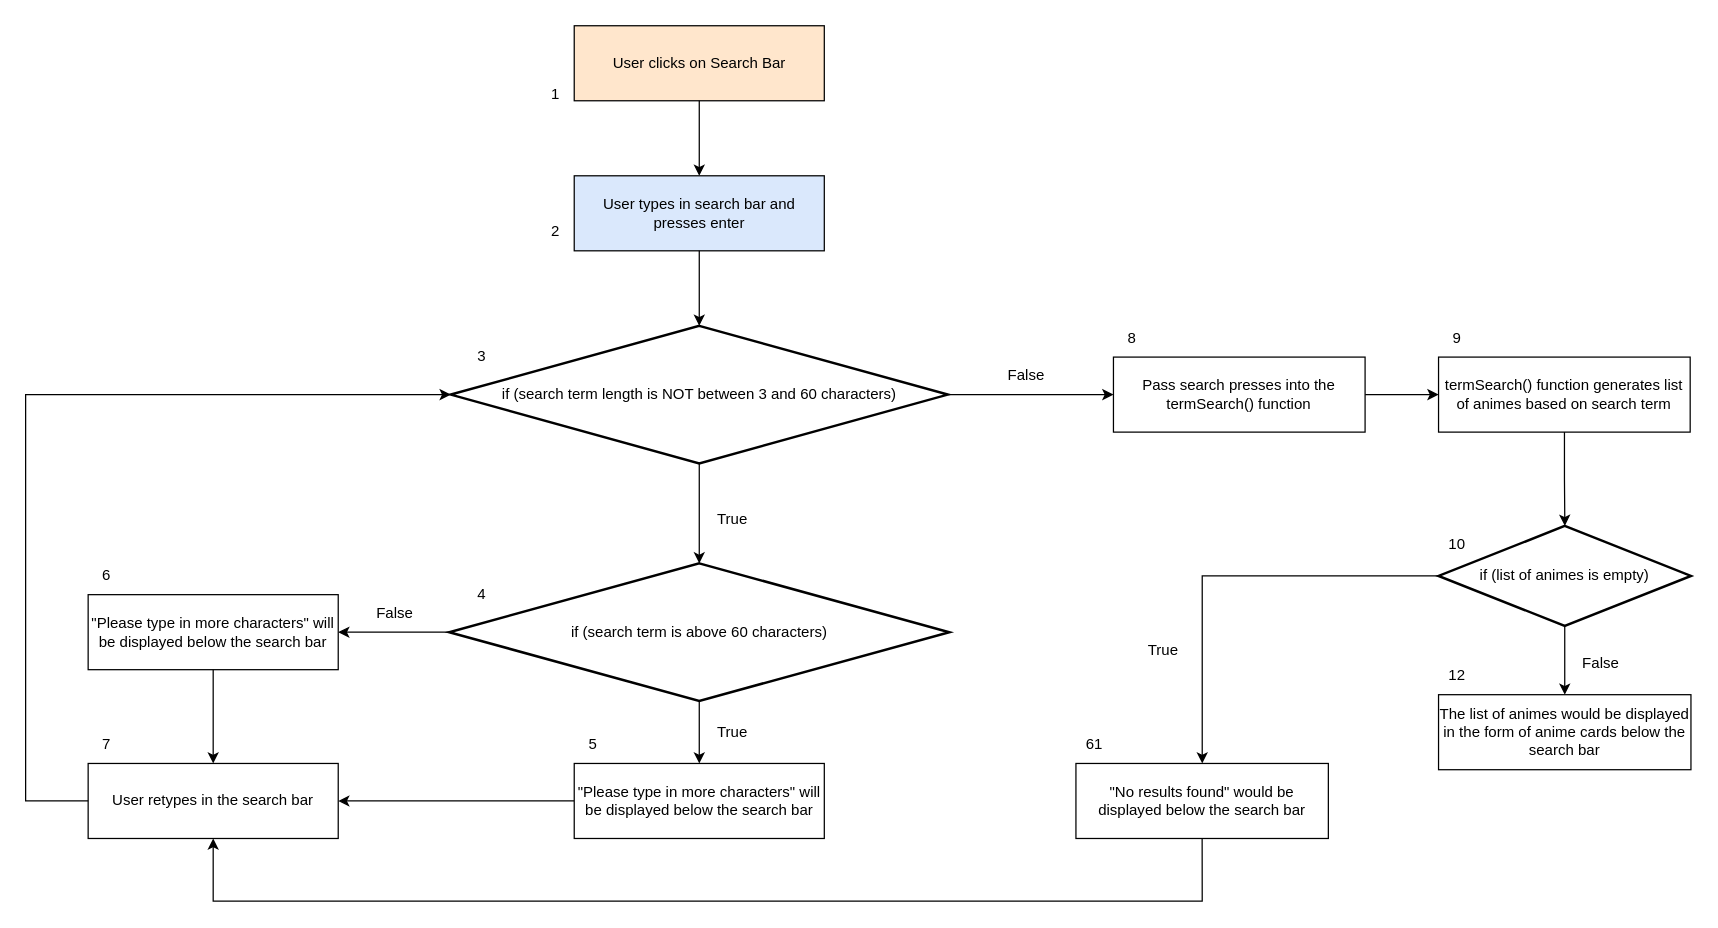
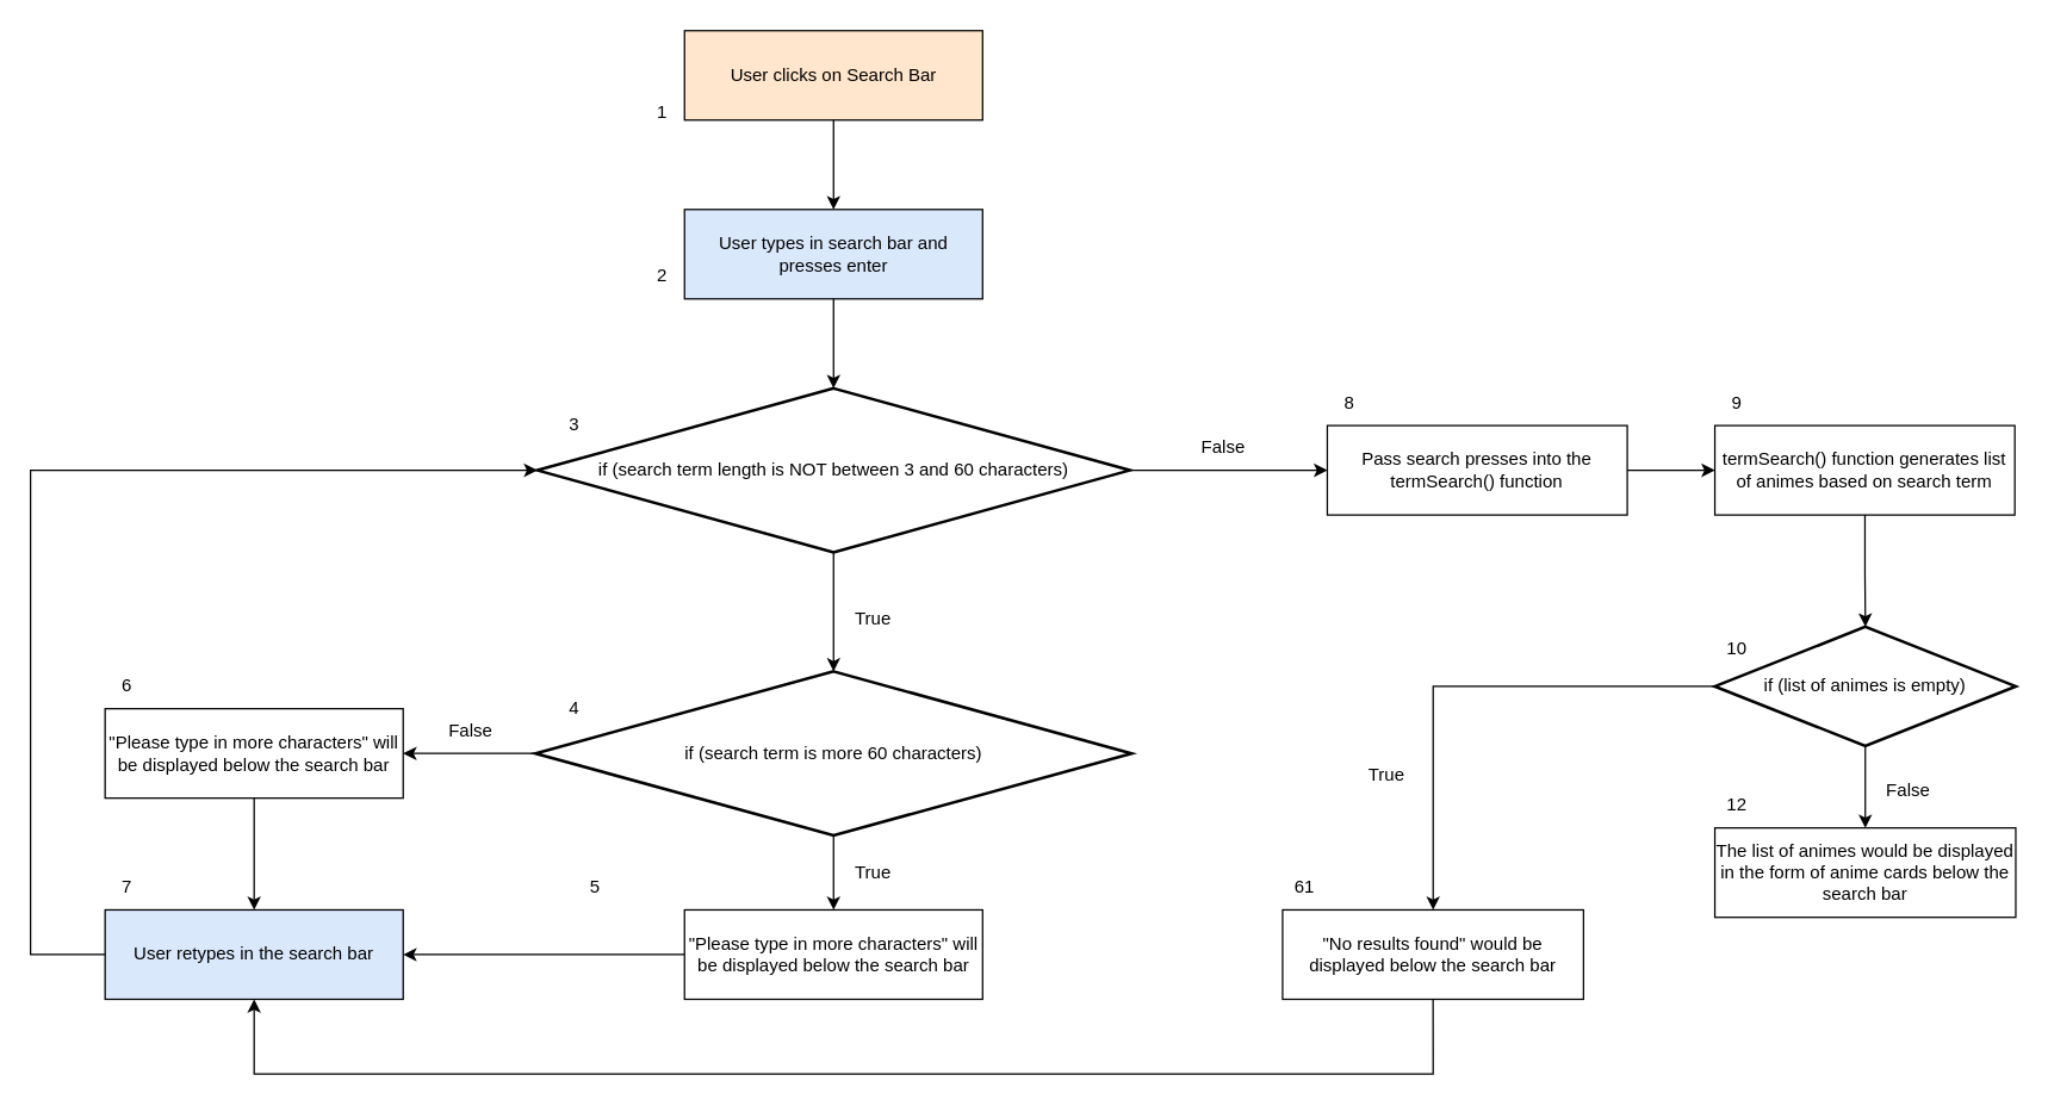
  <mxCell id="0" />
  <mxCell id="1" parent="0" />
  <mxCell id="2" value="User clicks on Search Bar" style="rounded=0;whiteSpace=wrap;html=1;fillColor=#ffe6cc;" vertex="1" parent="1"><mxGeometry x="458.75" y="20" width="200" height="60" as="geometry" /></mxCell>
  <mxCell id="3" value="" style="endArrow=classic;html=1;rounded=0;exitX=0.5;exitY=1;exitDx=0;exitDy=0;" edge="1" parent="1" source="2" target="5"><mxGeometry width="50" height="50" relative="1" as="geometry"><mxPoint x="700" y="290" as="sourcePoint" /><mxPoint x="521.25" y="100" as="targetPoint" /></mxGeometry></mxCell>
  <mxCell id="4" value="true" style="text;html=1;align=center;verticalAlign=middle;resizable=0;points=[];autosize=1;strokeColor=none;fillColor=none;" vertex="1" parent="1"><mxGeometry x="640" y="290" width="40" height="30" as="geometry" /></mxCell>
  <mxCell id="5" value="User types in search bar and presses enter" style="rounded=0;whiteSpace=wrap;html=1;fillColor=#dae8fc;" vertex="1" parent="1"><mxGeometry x="458.75" y="140" width="200" height="60" as="geometry" /></mxCell>
  <mxCell id="6" value="" style="endArrow=classic;html=1;rounded=0;exitX=0.5;exitY=1;exitDx=0;exitDy=0;entryX=0.5;entryY=0;entryDx=0;entryDy=0;entryPerimeter=0;" edge="1" parent="1" source="5" target="8"><mxGeometry width="50" height="50" relative="1" as="geometry"><mxPoint x="700" y="260" as="sourcePoint" /><mxPoint x="480" y="260" as="targetPoint" /></mxGeometry></mxCell>
  <mxCell id="7" value="" style="edgeStyle=orthogonalEdgeStyle;rounded=0;orthogonalLoop=1;jettySize=auto;html=1;entryX=0;entryY=0.5;entryDx=0;entryDy=0;" edge="1" parent="1" source="8" target="11"><mxGeometry relative="1" as="geometry" /></mxCell>
  <mxCell id="8" value="if (search term length is NOT between 3 and 60 characters)" style="strokeWidth=2;html=1;shape=mxgraph.flowchart.decision;whiteSpace=wrap;" vertex="1" parent="1"><mxGeometry x="360" y="260" width="397.5" height="110" as="geometry" /></mxCell>
  <mxCell id="9" value="" style="endArrow=classic;html=1;rounded=0;exitX=0.5;exitY=1;exitDx=0;exitDy=0;exitPerimeter=0;entryX=0.5;entryY=0;entryDx=0;entryDy=0;entryPerimeter=0;" edge="1" parent="1" source="8" target="24"><mxGeometry width="50" height="50" relative="1" as="geometry"><mxPoint x="700" y="410" as="sourcePoint" /><mxPoint x="910" y="315" as="targetPoint" /><Array as="points" /></mxGeometry></mxCell>
  <mxCell id="10" value="" style="edgeStyle=orthogonalEdgeStyle;rounded=0;orthogonalLoop=1;jettySize=auto;html=1;" edge="1" parent="1" source="11" target="13"><mxGeometry relative="1" as="geometry" /></mxCell>
  <mxCell id="11" value="Pass search presses into the termSearch() function" style="rounded=0;whiteSpace=wrap;html=1;" vertex="1" parent="1"><mxGeometry x="890" y="285" width="201.25" height="60" as="geometry" /></mxCell>
  <mxCell id="12" value="" style="edgeStyle=orthogonalEdgeStyle;rounded=0;orthogonalLoop=1;jettySize=auto;html=1;" edge="1" parent="1" source="13" target="16"><mxGeometry relative="1" as="geometry" /></mxCell>
  <mxCell id="13" value="termSearch() function generates list of animes based on search term" style="rounded=0;whiteSpace=wrap;html=1;" vertex="1" parent="1"><mxGeometry x="1150" y="285" width="201.25" height="60" as="geometry" /></mxCell>
  <mxCell id="14" value="" style="edgeStyle=orthogonalEdgeStyle;rounded=0;orthogonalLoop=1;jettySize=auto;html=1;" edge="1" parent="1" source="16" target="18"><mxGeometry relative="1" as="geometry" /></mxCell>
  <mxCell id="15" value="" style="edgeStyle=orthogonalEdgeStyle;rounded=0;orthogonalLoop=1;jettySize=auto;html=1;" edge="1" parent="1" source="16" target="17"><mxGeometry relative="1" as="geometry" /></mxCell>
  <mxCell id="16" value="if (list of animes is empty)" style="strokeWidth=2;html=1;shape=mxgraph.flowchart.decision;whiteSpace=wrap;" vertex="1" parent="1"><mxGeometry x="1150" y="420" width="201.87" height="80" as="geometry" /></mxCell>
  <mxCell id="17" value="&quot;No results found&quot; would be displayed below the search bar" style="rounded=0;whiteSpace=wrap;html=1;" vertex="1" parent="1"><mxGeometry x="860" y="610" width="201.87" height="60" as="geometry" /></mxCell>
  <mxCell id="18" value="The list of animes would be displayed in the form of anime cards below the search bar" style="rounded=0;whiteSpace=wrap;html=1;" vertex="1" parent="1"><mxGeometry x="1150" y="555" width="201.87" height="60" as="geometry" /></mxCell>
  <mxCell id="19" value="False" style="text;html=1;align=center;verticalAlign=middle;resizable=0;points=[];autosize=1;strokeColor=none;fillColor=none;" vertex="1" parent="1"><mxGeometry x="290" y="475" width="50" height="30" as="geometry" /></mxCell>
  <mxCell id="20" value="True" style="text;html=1;align=center;verticalAlign=middle;resizable=0;points=[];autosize=1;strokeColor=none;fillColor=none;" vertex="1" parent="1"><mxGeometry x="560" y="570" width="50" height="30" as="geometry" /></mxCell>
  <mxCell id="21" value="True" style="text;html=1;align=center;verticalAlign=middle;resizable=0;points=[];autosize=1;strokeColor=none;fillColor=none;" vertex="1" parent="1"><mxGeometry x="560" y="400" width="50" height="30" as="geometry" /></mxCell>
  <mxCell id="22" value="" style="edgeStyle=orthogonalEdgeStyle;rounded=0;orthogonalLoop=1;jettySize=auto;html=1;" edge="1" parent="1" source="24" target="26"><mxGeometry relative="1" as="geometry" /></mxCell>
  <mxCell id="23" value="" style="edgeStyle=orthogonalEdgeStyle;rounded=0;orthogonalLoop=1;jettySize=auto;html=1;exitX=0;exitY=0.5;exitDx=0;exitDy=0;exitPerimeter=0;" edge="1" parent="1" source="24" target="27"><mxGeometry relative="1" as="geometry" /></mxCell>
- <mxCell id="24" value="if (search term is above 60 characters)" style="strokeWidth=2;html=1;shape=mxgraph.flowchart.decision;whiteSpace=wrap;" vertex="1" parent="1"><mxGeometry x="358.75" y="450" width="400" height="110" as="geometry" /></mxCell>
+ <mxCell id="24" value="if (search term is more 60 characters)" style="strokeWidth=2;html=1;shape=mxgraph.flowchart.decision;whiteSpace=wrap;" vertex="1" parent="1"><mxGeometry x="358.75" y="450" width="400" height="110" as="geometry" /></mxCell>
  <mxCell id="25" value="" style="edgeStyle=orthogonalEdgeStyle;rounded=0;orthogonalLoop=1;jettySize=auto;html=1;" edge="1" parent="1" source="26" target="28"><mxGeometry relative="1" as="geometry" /></mxCell>
  <mxCell id="26" value="&quot;Please type in more characters&quot; will be displayed below the search bar" style="rounded=0;whiteSpace=wrap;html=1;strokeWidth=1;" vertex="1" parent="1"><mxGeometry x="458.75" y="610" width="200" height="60" as="geometry" /></mxCell>
  <mxCell id="27" value="&quot;Please type in more characters&quot; will be displayed below the search bar" style="whiteSpace=wrap;html=1;strokeWidth=1;" vertex="1" parent="1"><mxGeometry x="70" y="475" width="200" height="60" as="geometry" /></mxCell>
- <mxCell id="28" value="User retypes in the search bar" style="rounded=0;whiteSpace=wrap;html=1;strokeWidth=1;" vertex="1" parent="1"><mxGeometry x="70" y="610" width="200" height="60" as="geometry" /></mxCell>
+ <mxCell id="28" value="User retypes in the search bar" style="rounded=0;whiteSpace=wrap;html=1;strokeWidth=1;fillColor=#dae8fc;" vertex="1" parent="1"><mxGeometry x="70" y="610" width="200" height="60" as="geometry" /></mxCell>
  <mxCell id="29" value="" style="endArrow=classic;html=1;rounded=0;exitX=0.5;exitY=1;exitDx=0;exitDy=0;entryX=0.5;entryY=0;entryDx=0;entryDy=0;" edge="1" parent="1" source="27" target="28"><mxGeometry width="50" height="50" relative="1" as="geometry"><mxPoint x="1060" y="510" as="sourcePoint" /><mxPoint x="270" y="720" as="targetPoint" /><Array as="points"><mxPoint x="170" y="610" /></Array></mxGeometry></mxCell>
  <mxCell id="30" value="" style="endArrow=classic;html=1;rounded=0;exitX=0;exitY=0.5;exitDx=0;exitDy=0;entryX=0;entryY=0.5;entryDx=0;entryDy=0;entryPerimeter=0;" edge="1" parent="1" source="28" target="8"><mxGeometry width="50" height="50" relative="1" as="geometry"><mxPoint x="1060" y="510" as="sourcePoint" /><mxPoint x="760" y="410" as="targetPoint" /><Array as="points"><mxPoint x="20" y="640" /><mxPoint x="20" y="315" /></Array></mxGeometry></mxCell>
  <mxCell id="31" value="False" style="text;html=1;align=center;verticalAlign=middle;resizable=0;points=[];autosize=1;strokeColor=none;fillColor=none;" vertex="1" parent="1"><mxGeometry x="795" y="285" width="50" height="30" as="geometry" /></mxCell>
  <mxCell id="32" value="False" style="text;html=1;strokeColor=none;fillColor=none;align=center;verticalAlign=middle;whiteSpace=wrap;rounded=0;strokeWidth=1;" vertex="1" parent="1"><mxGeometry x="1250" y="515" width="60" height="30" as="geometry" /></mxCell>
  <mxCell id="33" value="True" style="text;html=1;strokeColor=none;fillColor=none;align=center;verticalAlign=middle;whiteSpace=wrap;rounded=0;strokeWidth=1;" vertex="1" parent="1"><mxGeometry x="900" y="505" width="60" height="30" as="geometry" /></mxCell>
  <mxCell id="34" value="" style="endArrow=classic;html=1;rounded=0;exitX=0.5;exitY=1;exitDx=0;exitDy=0;entryX=0.5;entryY=1;entryDx=0;entryDy=0;" edge="1" parent="1" source="17" target="28"><mxGeometry width="50" height="50" relative="1" as="geometry"><mxPoint x="1130" y="680" as="sourcePoint" /><mxPoint x="710" y="810" as="targetPoint" /><Array as="points"><mxPoint x="961" y="720" /><mxPoint x="170" y="720" /></Array></mxGeometry></mxCell>
  <mxCell id="35" value="1" style="text;html=1;strokeColor=none;fillColor=none;align=center;verticalAlign=middle;whiteSpace=wrap;rounded=0;strokeWidth=1;" vertex="1" parent="1"><mxGeometry x="428.75" y="60" width="30" height="30" as="geometry" /></mxCell>
  <mxCell id="36" value="2" style="text;html=1;strokeColor=none;fillColor=none;align=center;verticalAlign=middle;whiteSpace=wrap;rounded=0;strokeWidth=1;" vertex="1" parent="1"><mxGeometry x="428.75" y="170" width="30" height="30" as="geometry" /></mxCell>
  <mxCell id="37" value="3" style="text;html=1;strokeColor=none;fillColor=none;align=center;verticalAlign=middle;whiteSpace=wrap;rounded=0;strokeWidth=1;" vertex="1" parent="1"><mxGeometry x="370" y="270" width="30" height="30" as="geometry" /></mxCell>
  <mxCell id="38" value="4" style="text;html=1;strokeColor=none;fillColor=none;align=center;verticalAlign=middle;whiteSpace=wrap;rounded=0;strokeWidth=1;" vertex="1" parent="1"><mxGeometry x="370" y="460" width="30" height="30" as="geometry" /></mxCell>
- <mxCell id="39" value="5" style="text;html=1;strokeColor=none;fillColor=none;align=center;verticalAlign=middle;whiteSpace=wrap;rounded=0;strokeWidth=1;" vertex="1" parent="1"><mxGeometry x="458.75" y="580" width="30" height="30" as="geometry" /></mxCell>
+ <mxCell id="39" value="5" style="text;html=1;strokeColor=none;fillColor=none;align=center;verticalAlign=middle;whiteSpace=wrap;rounded=0;strokeWidth=1;" vertex="1" parent="1"><mxGeometry x="383.75" y="580" width="30" height="30" as="geometry" /></mxCell>
  <mxCell id="40" value="6" style="text;html=1;strokeColor=none;fillColor=none;align=center;verticalAlign=middle;whiteSpace=wrap;rounded=0;strokeWidth=1;" vertex="1" parent="1"><mxGeometry x="70" y="445" width="30" height="30" as="geometry" /></mxCell>
  <mxCell id="41" value="7" style="text;html=1;strokeColor=none;fillColor=none;align=center;verticalAlign=middle;whiteSpace=wrap;rounded=0;strokeWidth=1;" vertex="1" parent="1"><mxGeometry x="70" y="580" width="30" height="30" as="geometry" /></mxCell>
  <mxCell id="42" value="8" style="text;html=1;strokeColor=none;fillColor=none;align=center;verticalAlign=middle;whiteSpace=wrap;rounded=0;strokeWidth=1;" vertex="1" parent="1"><mxGeometry x="890" y="255" width="30" height="30" as="geometry" /></mxCell>
  <mxCell id="43" value="9" style="text;html=1;strokeColor=none;fillColor=none;align=center;verticalAlign=middle;whiteSpace=wrap;rounded=0;strokeWidth=1;" vertex="1" parent="1"><mxGeometry x="1150" y="255" width="30" height="30" as="geometry" /></mxCell>
  <mxCell id="44" value="10" style="text;html=1;strokeColor=none;fillColor=none;align=center;verticalAlign=middle;whiteSpace=wrap;rounded=0;strokeWidth=1;" vertex="1" parent="1"><mxGeometry x="1150" y="420" width="30" height="30" as="geometry" /></mxCell>
  <mxCell id="45" value="61" style="text;html=1;strokeColor=none;fillColor=none;align=center;verticalAlign=middle;whiteSpace=wrap;rounded=0;strokeWidth=1;" vertex="1" parent="1"><mxGeometry x="860" y="580" width="30" height="30" as="geometry" /></mxCell>
  <mxCell id="46" value="12" style="text;html=1;strokeColor=none;fillColor=none;align=center;verticalAlign=middle;whiteSpace=wrap;rounded=0;strokeWidth=1;" vertex="1" parent="1"><mxGeometry x="1150" y="525" width="30" height="30" as="geometry" /></mxCell>
